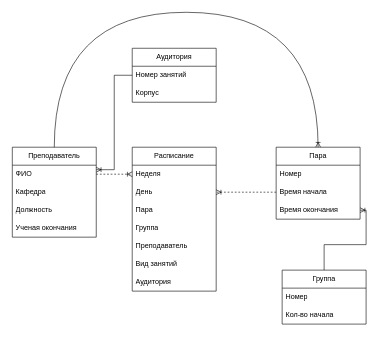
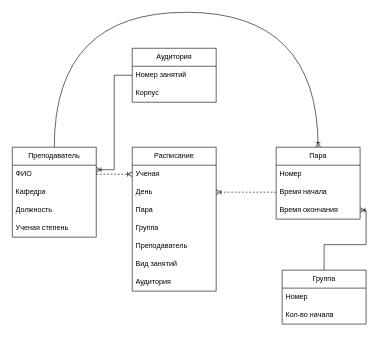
  <mxCell id="0" />
  <mxCell id="1" parent="0" />
  <mxCell id="2" value="Аудитория" style="swimlane;fontStyle=0;childLayout=stackLayout;horizontal=1;startSize=30;horizontalStack=0;resizeParent=1;resizeParentMax=0;resizeLast=0;collapsible=1;marginBottom=0;whiteSpace=wrap;html=1;" vertex="1" parent="1"><mxGeometry x="220" y="80" width="140" height="90" as="geometry" /></mxCell>
  <mxCell id="3" value="Номер занятий" style="text;strokeColor=none;fillColor=none;align=left;verticalAlign=middle;spacingLeft=4;spacingRight=4;overflow=hidden;points=[[0,0.5],[1,0.5]];portConstraint=eastwest;rotatable=0;whiteSpace=wrap;html=1;" vertex="1" parent="2"><mxGeometry y="30" width="140" height="30" as="geometry" /></mxCell>
  <mxCell id="4" value="Корпус" style="text;strokeColor=none;fillColor=none;align=left;verticalAlign=middle;spacingLeft=4;spacingRight=4;overflow=hidden;points=[[0,0.5],[1,0.5]];portConstraint=eastwest;rotatable=0;whiteSpace=wrap;html=1;" vertex="1" parent="2"><mxGeometry y="60" width="140" height="30" as="geometry" /></mxCell>
  <mxCell id="5" value="Пара" style="swimlane;fontStyle=0;childLayout=stackLayout;horizontal=1;startSize=30;horizontalStack=0;resizeParent=1;resizeParentMax=0;resizeLast=0;collapsible=1;marginBottom=0;whiteSpace=wrap;html=1;" vertex="1" parent="1"><mxGeometry x="460" y="245" width="140" height="120" as="geometry" /></mxCell>
  <mxCell id="6" value="Номер" style="text;strokeColor=none;fillColor=none;align=left;verticalAlign=middle;spacingLeft=4;spacingRight=4;overflow=hidden;points=[[0,0.5],[1,0.5]];portConstraint=eastwest;rotatable=0;whiteSpace=wrap;html=1;" vertex="1" parent="5"><mxGeometry y="30" width="140" height="30" as="geometry" /></mxCell>
  <mxCell id="7" value="Время начала" style="text;strokeColor=none;fillColor=none;align=left;verticalAlign=middle;spacingLeft=4;spacingRight=4;overflow=hidden;points=[[0,0.5],[1,0.5]];portConstraint=eastwest;rotatable=0;whiteSpace=wrap;html=1;" vertex="1" parent="5"><mxGeometry y="60" width="140" height="30" as="geometry" /></mxCell>
  <mxCell id="8" value="Время окончания" style="text;strokeColor=none;fillColor=none;align=left;verticalAlign=middle;spacingLeft=4;spacingRight=4;overflow=hidden;points=[[0,0.5],[1,0.5]];portConstraint=eastwest;rotatable=0;whiteSpace=wrap;html=1;" vertex="1" parent="5"><mxGeometry y="90" width="140" height="30" as="geometry" /></mxCell>
  <mxCell id="9" value="Группа" style="swimlane;fontStyle=0;childLayout=stackLayout;horizontal=1;startSize=30;horizontalStack=0;resizeParent=1;resizeParentMax=0;resizeLast=0;collapsible=1;marginBottom=0;whiteSpace=wrap;html=1;" vertex="1" parent="1"><mxGeometry x="470" y="450" width="140" height="90" as="geometry" /></mxCell>
  <mxCell id="10" value="Номер" style="text;strokeColor=none;fillColor=none;align=left;verticalAlign=middle;spacingLeft=4;spacingRight=4;overflow=hidden;points=[[0,0.5],[1,0.5]];portConstraint=eastwest;rotatable=0;whiteSpace=wrap;html=1;" vertex="1" parent="9"><mxGeometry y="30" width="140" height="30" as="geometry" /></mxCell>
  <mxCell id="11" value="Кол-во начала" style="text;strokeColor=none;fillColor=none;align=left;verticalAlign=middle;spacingLeft=4;spacingRight=4;overflow=hidden;points=[[0,0.5],[1,0.5]];portConstraint=eastwest;rotatable=0;whiteSpace=wrap;html=1;" vertex="1" parent="9"><mxGeometry y="60" width="140" height="30" as="geometry" /></mxCell>
  <mxCell id="12" value="Расписание" style="swimlane;fontStyle=0;childLayout=stackLayout;horizontal=1;startSize=30;horizontalStack=0;resizeParent=1;resizeParentMax=0;resizeLast=0;collapsible=1;marginBottom=0;whiteSpace=wrap;html=1;" vertex="1" parent="1"><mxGeometry x="220" y="245" width="140" height="240" as="geometry" /></mxCell>
- <mxCell id="13" value="Неделя" style="text;strokeColor=none;fillColor=none;align=left;verticalAlign=middle;spacingLeft=4;spacingRight=4;overflow=hidden;points=[[0,0.5],[1,0.5]];portConstraint=eastwest;rotatable=0;whiteSpace=wrap;html=1;" vertex="1" parent="12"><mxGeometry y="30" width="140" height="30" as="geometry" /></mxCell>
+ <mxCell id="13" value="Ученая" style="text;strokeColor=none;fillColor=none;align=left;verticalAlign=middle;spacingLeft=4;spacingRight=4;overflow=hidden;points=[[0,0.5],[1,0.5]];portConstraint=eastwest;rotatable=0;whiteSpace=wrap;html=1;" vertex="1" parent="12"><mxGeometry y="30" width="140" height="30" as="geometry" /></mxCell>
  <mxCell id="14" value="День" style="text;strokeColor=none;fillColor=none;align=left;verticalAlign=middle;spacingLeft=4;spacingRight=4;overflow=hidden;points=[[0,0.5],[1,0.5]];portConstraint=eastwest;rotatable=0;whiteSpace=wrap;html=1;" vertex="1" parent="12"><mxGeometry y="60" width="140" height="30" as="geometry" /></mxCell>
  <mxCell id="15" value="Пара" style="text;strokeColor=none;fillColor=none;align=left;verticalAlign=middle;spacingLeft=4;spacingRight=4;overflow=hidden;points=[[0,0.5],[1,0.5]];portConstraint=eastwest;rotatable=0;whiteSpace=wrap;html=1;" vertex="1" parent="12"><mxGeometry y="90" width="140" height="30" as="geometry" /></mxCell>
  <mxCell id="16" value="Группа" style="text;strokeColor=none;fillColor=none;align=left;verticalAlign=middle;spacingLeft=4;spacingRight=4;overflow=hidden;points=[[0,0.5],[1,0.5]];portConstraint=eastwest;rotatable=0;whiteSpace=wrap;html=1;" vertex="1" parent="12"><mxGeometry y="120" width="140" height="30" as="geometry" /></mxCell>
  <mxCell id="17" value="Преподаватель" style="text;strokeColor=none;fillColor=none;align=left;verticalAlign=middle;spacingLeft=4;spacingRight=4;overflow=hidden;points=[[0,0.5],[1,0.5]];portConstraint=eastwest;rotatable=0;whiteSpace=wrap;html=1;" vertex="1" parent="12"><mxGeometry y="150" width="140" height="30" as="geometry" /></mxCell>
  <mxCell id="18" value="Вид занятий" style="text;strokeColor=none;fillColor=none;align=left;verticalAlign=middle;spacingLeft=4;spacingRight=4;overflow=hidden;points=[[0,0.5],[1,0.5]];portConstraint=eastwest;rotatable=0;whiteSpace=wrap;html=1;" vertex="1" parent="12"><mxGeometry y="180" width="140" height="30" as="geometry" /></mxCell>
  <mxCell id="19" value="Аудитория" style="text;strokeColor=none;fillColor=none;align=left;verticalAlign=middle;spacingLeft=4;spacingRight=4;overflow=hidden;points=[[0,0.5],[1,0.5]];portConstraint=eastwest;rotatable=0;whiteSpace=wrap;html=1;" vertex="1" parent="12"><mxGeometry y="210" width="140" height="30" as="geometry" /></mxCell>
  <mxCell id="20" value="Преподаватель" style="swimlane;fontStyle=0;childLayout=stackLayout;horizontal=1;startSize=30;horizontalStack=0;resizeParent=1;resizeParentMax=0;resizeLast=0;collapsible=1;marginBottom=0;whiteSpace=wrap;html=1;" vertex="1" parent="1"><mxGeometry x="20" y="245" width="140" height="150" as="geometry" /></mxCell>
  <mxCell id="21" value="ФИО" style="text;strokeColor=none;fillColor=none;align=left;verticalAlign=middle;spacingLeft=4;spacingRight=4;overflow=hidden;points=[[0,0.5],[1,0.5]];portConstraint=eastwest;rotatable=0;whiteSpace=wrap;html=1;" vertex="1" parent="20"><mxGeometry y="30" width="140" height="30" as="geometry" /></mxCell>
  <mxCell id="22" value="Кафедра" style="text;strokeColor=none;fillColor=none;align=left;verticalAlign=middle;spacingLeft=4;spacingRight=4;overflow=hidden;points=[[0,0.5],[1,0.5]];portConstraint=eastwest;rotatable=0;whiteSpace=wrap;html=1;" vertex="1" parent="20"><mxGeometry y="60" width="140" height="30" as="geometry" /></mxCell>
  <mxCell id="23" value="Должность" style="text;strokeColor=none;fillColor=none;align=left;verticalAlign=middle;spacingLeft=4;spacingRight=4;overflow=hidden;points=[[0,0.5],[1,0.5]];portConstraint=eastwest;rotatable=0;whiteSpace=wrap;html=1;" vertex="1" parent="20"><mxGeometry y="90" width="140" height="30" as="geometry" /></mxCell>
- <mxCell id="24" value="Ученая окончания" style="text;strokeColor=none;fillColor=none;align=left;verticalAlign=middle;spacingLeft=4;spacingRight=4;overflow=hidden;points=[[0,0.5],[1,0.5]];portConstraint=eastwest;rotatable=0;whiteSpace=wrap;html=1;" vertex="1" parent="20"><mxGeometry y="120" width="140" height="30" as="geometry" /></mxCell>
+ <mxCell id="24" value="Ученая степень" style="text;strokeColor=none;fillColor=none;align=left;verticalAlign=middle;spacingLeft=4;spacingRight=4;overflow=hidden;points=[[0,0.5],[1,0.5]];portConstraint=eastwest;rotatable=0;whiteSpace=wrap;html=1;" vertex="1" parent="20"><mxGeometry y="120" width="140" height="30" as="geometry" /></mxCell>
  <mxCell id="25" value="" style="edgeStyle=entityRelationEdgeStyle;fontSize=12;html=1;endArrow=ERoneToMany;rounded=0;exitX=0;exitY=0.5;exitDx=0;exitDy=0;dashed=1;" edge="1" parent="1" source="7" target="14"><mxGeometry width="100" height="100" relative="1" as="geometry"><mxPoint x="274" y="480" as="sourcePoint" /><mxPoint x="374" y="380" as="targetPoint" /></mxGeometry></mxCell>
  <mxCell id="26" value="" style="edgeStyle=entityRelationEdgeStyle;fontSize=12;html=1;endArrow=ERoneToMany;rounded=0;exitX=1;exitY=0.5;exitDx=0;exitDy=0;entryX=0;entryY=0.5;entryDx=0;entryDy=0;dashed=1;" edge="1" parent="1" source="21" target="13"><mxGeometry width="100" height="100" relative="1" as="geometry"><mxPoint x="460" y="210" as="sourcePoint" /><mxPoint x="560" y="110" as="targetPoint" /></mxGeometry></mxCell>
  <mxCell id="27" value="" style="edgeStyle=entityRelationEdgeStyle;fontSize=12;html=1;endArrow=ERoneToMany;rounded=0;entryX=1;entryY=0.25;entryDx=0;entryDy=0;exitX=0;exitY=0.5;exitDx=0;exitDy=0;" edge="1" parent="1" source="3" target="20"><mxGeometry width="100" height="100" relative="1" as="geometry"><mxPoint x="390.5" y="39.67" as="sourcePoint" /><mxPoint x="560" y="110" as="targetPoint" /></mxGeometry></mxCell>
  <mxCell id="28" value="" style="edgeStyle=orthogonalEdgeStyle;fontSize=12;html=1;endArrow=ERoneToMany;rounded=0;elbow=vertical;exitX=0.5;exitY=0;exitDx=0;exitDy=0;curved=1;entryX=0.5;entryY=0;entryDx=0;entryDy=0;" edge="1" parent="1" source="20" target="5"><mxGeometry width="100" height="100" relative="1" as="geometry"><mxPoint x="50" y="170" as="sourcePoint" /><mxPoint x="190" y="-90" as="targetPoint" /><Array as="points"><mxPoint x="90" y="20" /><mxPoint x="530" y="20" /></Array></mxGeometry></mxCell>
  <mxCell id="29" value="" style="edgeStyle=orthogonalEdgeStyle;fontSize=12;html=1;endArrow=ERoneToMany;rounded=0;exitX=0.5;exitY=0;exitDx=0;exitDy=0;entryX=1;entryY=0.5;entryDx=0;entryDy=0;" edge="1" parent="1" source="9" target="8"><mxGeometry width="100" height="100" relative="1" as="geometry"><mxPoint x="160" y="440" as="sourcePoint" /><mxPoint x="260" y="340" as="targetPoint" /></mxGeometry></mxCell>
